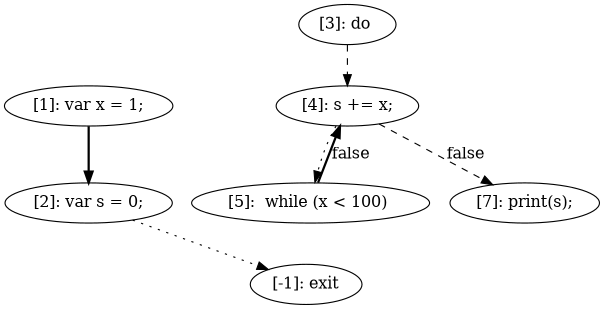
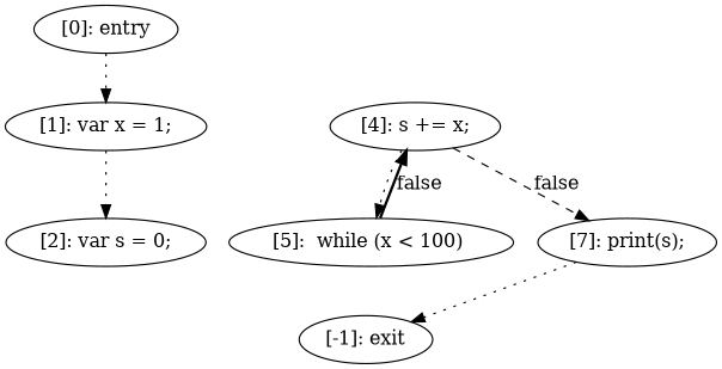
  digraph {
    edge [style=dotted]
    n1 [label="[4]: s += x;\n"]
    n2 [label="[5]:  while (x < 100) "]
    n3 [label="[7]: print(s);\n"]
    n4 [label="[-1]: exit"]
    n5 [label="[2]: var s = 0;\n"]
-   n6 [label="[3]: do "]
+   n7 [label="[0]: entry"]
    n8 [label="[1]: var x = 1;\n"]
    n1 -> n2
    n1 -> n3 [label=false style=dashed]
    n2 -> n1 [label=false style=bold]
-   n5 -> n4
-   n6 -> n1 [style=dashed]
-   n8 -> n5 [style=bold]
+   n3 -> n4
+   n7 -> n8
+   n8 -> n5
  }
